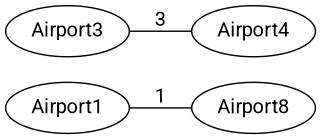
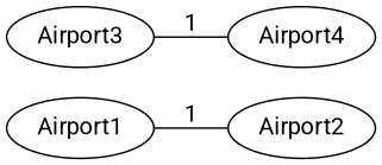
  graph {
    fontname=Roboto
    rankdir=LR
    node [fontname=Roboto]
    edge [distance=1 fontname=Roboto]
    n1 [abbreviation=a1 label=Airport1]
-   n2 [abbreviation=a2 label=Airport8]
+   n2 [abbreviation=a2 label=Airport2]
    n3 [abbreviation=a4 label=Airport4]
    n4 [abbreviation=a3 label=Airport3]
    n1 -- n2 [label=1]
-   n4 -- n3 [label=3]
+   n4 -- n3 [label=1]
  }
